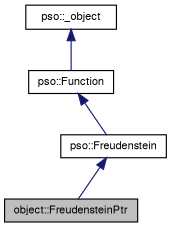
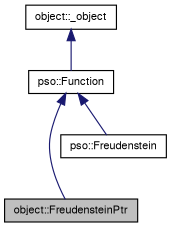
  digraph {
    node [color=black fontname=FreeSans fontsize=10 shape=record]
    edge [color=midnightblue dir=back fontname=FreeSans fontsize=10 labelfontname=FreeSans labelfontsize=10 style=solid]
    n1 [fillcolor=grey75 fontcolor=black height=0.2 label="object::FreudensteinPtr" style=filled width=0.4]
    n2 [height=0.2 label="pso::Freudenstein" width=0.4]
    n3 [height=0.2 label="pso::Function" width=0.4]
-   n4 [height=0.2 label="pso::_object" width=0.4]
-   n2 -> n1
+   n4 [height=0.2 label="object::_object" width=0.4]
+   n3 -> n1
    n3 -> n2
    n4 -> n3
  }
